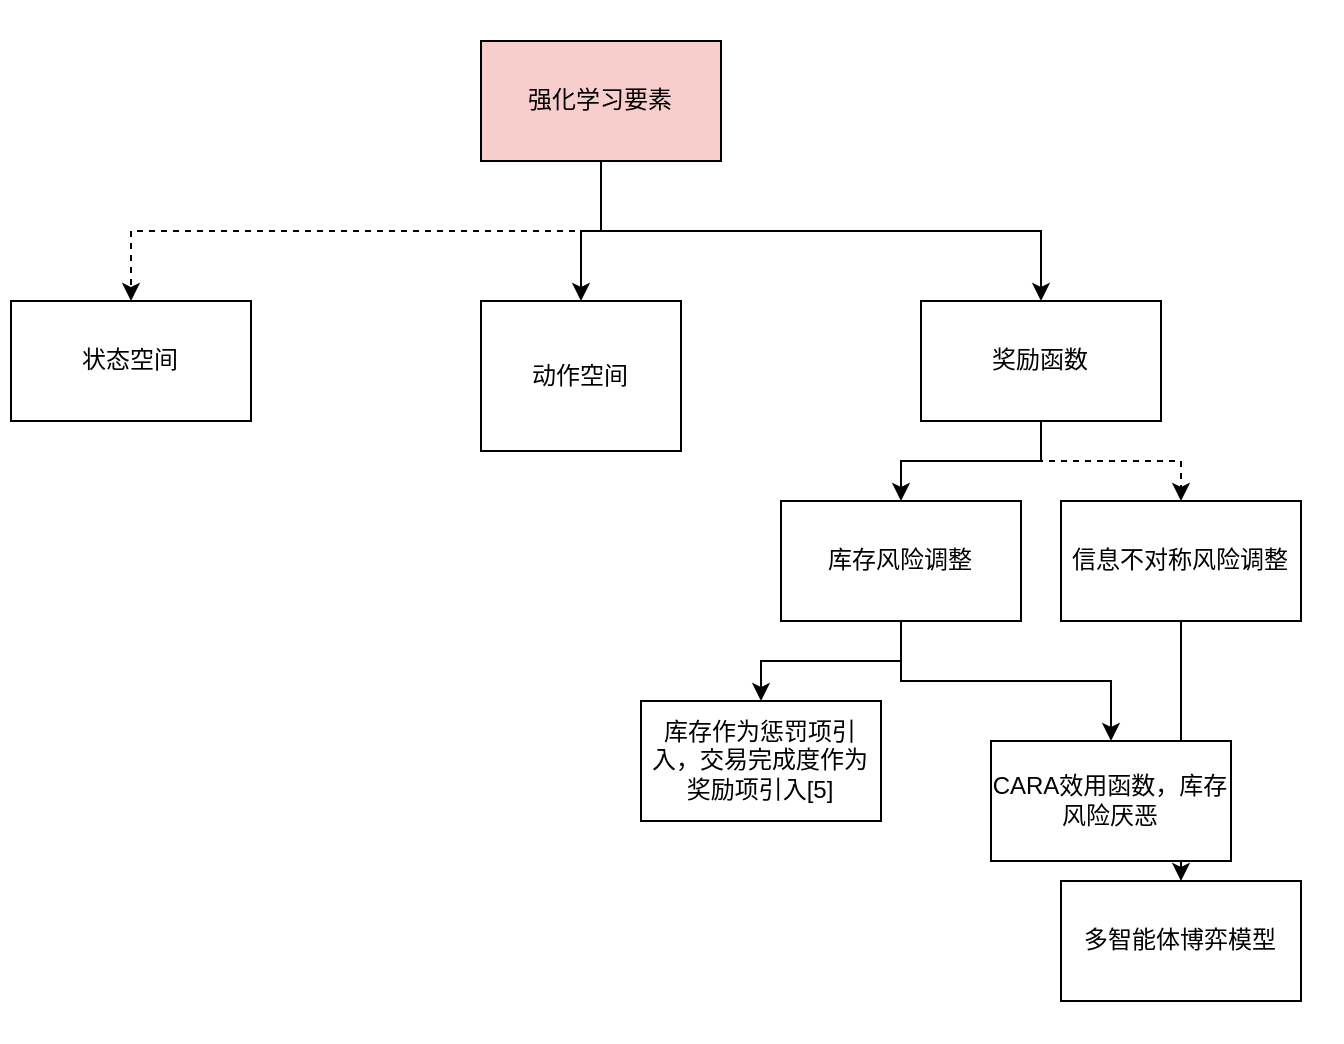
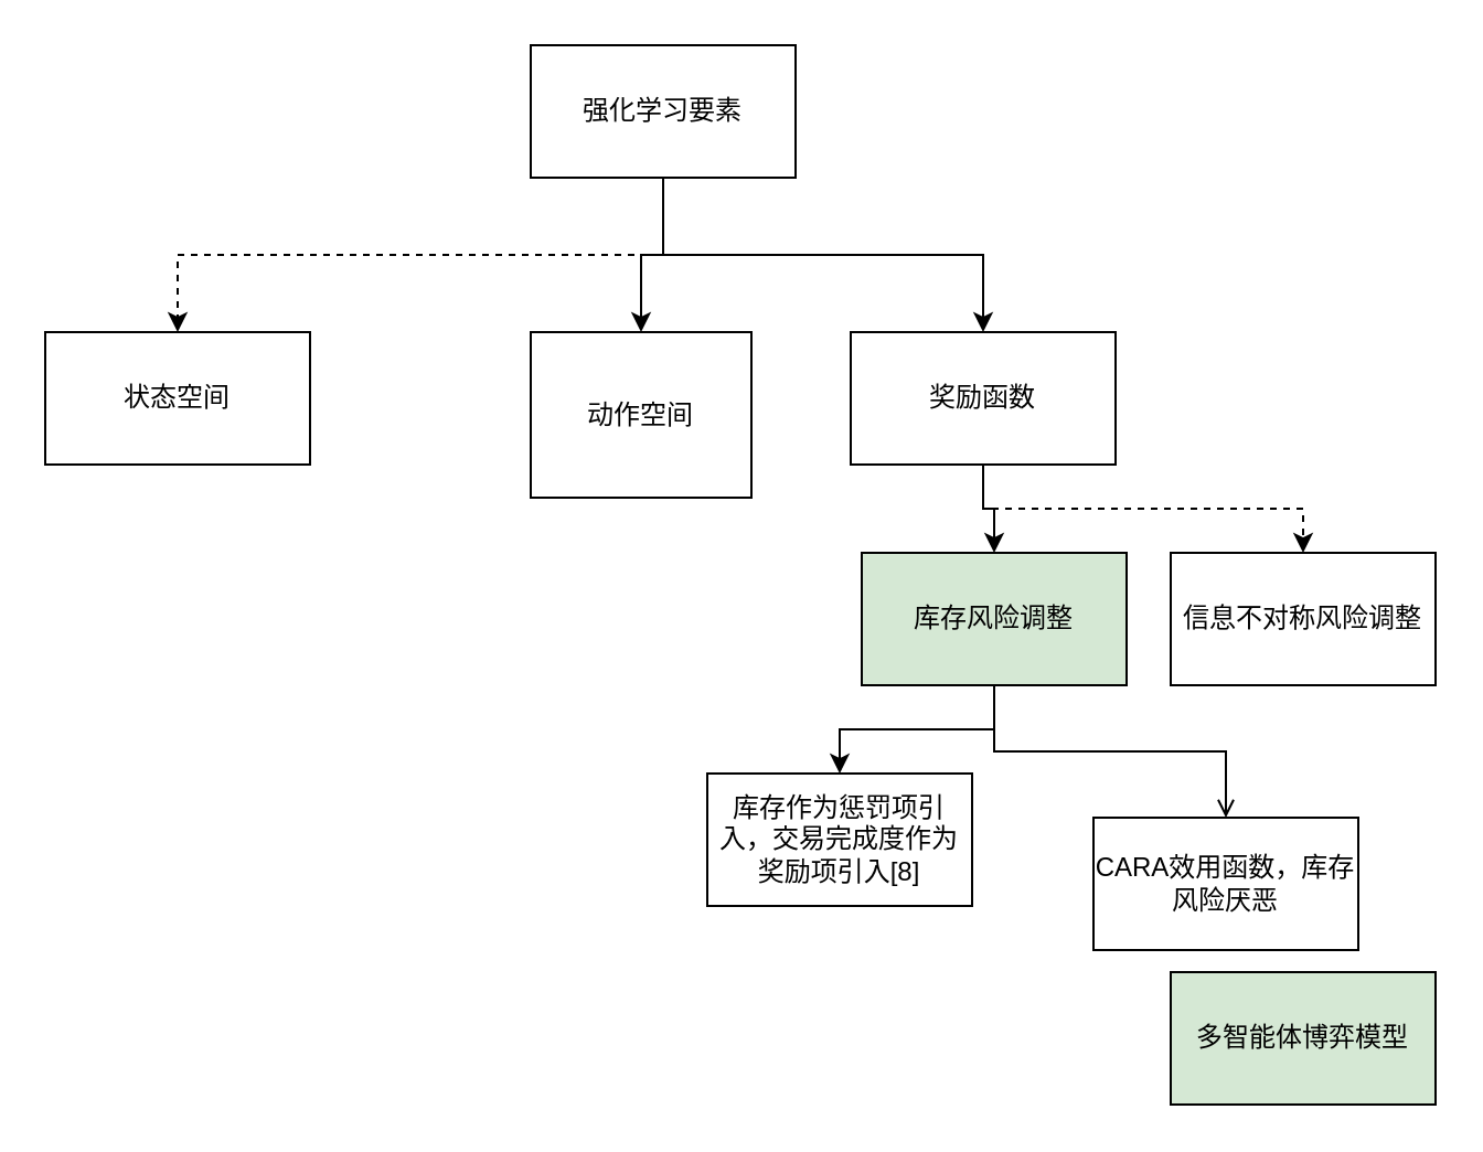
  <mxCell id="0" />
  <mxCell id="1" parent="0" />
  <mxCell id="2" style="edgeStyle=orthogonalEdgeStyle;rounded=0;orthogonalLoop=1;jettySize=auto;html=1;exitX=0.5;exitY=1;exitDx=0;exitDy=0;entryX=0.5;entryY=0;entryDx=0;entryDy=0;dashed=1;" parent="1" source="5" target="6" edge="1"><mxGeometry relative="1" as="geometry" /></mxCell>
  <mxCell id="3" style="edgeStyle=orthogonalEdgeStyle;rounded=0;orthogonalLoop=1;jettySize=auto;html=1;exitX=0.5;exitY=1;exitDx=0;exitDy=0;" parent="1" source="5" target="9" edge="1"><mxGeometry relative="1" as="geometry" /></mxCell>
  <mxCell id="4" style="edgeStyle=orthogonalEdgeStyle;rounded=0;orthogonalLoop=1;jettySize=auto;html=1;exitX=0.5;exitY=1;exitDx=0;exitDy=0;entryX=0.5;entryY=0;entryDx=0;entryDy=0;" edge="1" parent="1" source="5" target="10"><mxGeometry relative="1" as="geometry" /></mxCell>
- <mxCell id="5" value="强化学习要素" style="rounded=0;whiteSpace=wrap;html=1;fillColor=#f8cecc;" parent="1" vertex="1"><mxGeometry x="240" y="20" width="120" height="60" as="geometry" /></mxCell>
- <mxCell id="6" value="状态空间" style="rounded=0;whiteSpace=wrap;html=1;" parent="1" vertex="1"><mxGeometry x="5" y="150" width="120" height="60" as="geometry" /></mxCell>
+ <mxCell id="5" value="强化学习要素" style="rounded=0;whiteSpace=wrap;html=1;" parent="1" vertex="1"><mxGeometry x="240" y="20" width="120" height="60" as="geometry" /></mxCell>
+ <mxCell id="6" value="状态空间" style="rounded=0;whiteSpace=wrap;html=1;" parent="1" vertex="1"><mxGeometry x="20" y="150" width="120" height="60" as="geometry" /></mxCell>
  <mxCell id="7" style="edgeStyle=orthogonalEdgeStyle;rounded=0;orthogonalLoop=1;jettySize=auto;html=1;exitX=0.5;exitY=1;exitDx=0;exitDy=0;entryX=0.5;entryY=0;entryDx=0;entryDy=0;" edge="1" parent="1" source="9" target="13"><mxGeometry relative="1" as="geometry" /></mxCell>
  <mxCell id="8" style="edgeStyle=orthogonalEdgeStyle;rounded=0;orthogonalLoop=1;jettySize=auto;html=1;exitX=0.5;exitY=1;exitDx=0;exitDy=0;entryX=0.5;entryY=0;entryDx=0;entryDy=0;dashed=1;" edge="1" parent="1" source="9" target="15"><mxGeometry relative="1" as="geometry" /></mxCell>
- <mxCell id="9" value="奖励函数" style="rounded=0;whiteSpace=wrap;html=1;" parent="1" vertex="1"><mxGeometry x="460" y="150" width="120" height="60" as="geometry" /></mxCell>
+ <mxCell id="9" value="奖励函数" style="rounded=0;whiteSpace=wrap;html=1;" parent="1" vertex="1"><mxGeometry x="385" y="150" width="120" height="60" as="geometry" /></mxCell>
  <mxCell id="10" value="动作空间" style="rounded=0;whiteSpace=wrap;html=1;" vertex="1" parent="1"><mxGeometry x="240" y="150" width="100" height="75" as="geometry" /></mxCell>
  <mxCell id="11" style="edgeStyle=orthogonalEdgeStyle;rounded=0;orthogonalLoop=1;jettySize=auto;html=1;exitX=0.5;exitY=1;exitDx=0;exitDy=0;entryX=0.5;entryY=0;entryDx=0;entryDy=0;" edge="1" parent="1" source="13" target="16"><mxGeometry relative="1" as="geometry" /></mxCell>
- <mxCell id="12" style="edgeStyle=orthogonalEdgeStyle;rounded=0;orthogonalLoop=1;jettySize=auto;html=1;exitX=0.5;exitY=1;exitDx=0;exitDy=0;entryX=0.5;entryY=0;entryDx=0;entryDy=0;" edge="1" parent="1" source="13" target="17"><mxGeometry relative="1" as="geometry" /></mxCell>
- <mxCell id="13" value="库存风险调整" style="rounded=0;whiteSpace=wrap;html=1;" vertex="1" parent="1"><mxGeometry x="390" y="250" width="120" height="60" as="geometry" /></mxCell>
- <mxCell id="14" style="edgeStyle=orthogonalEdgeStyle;rounded=0;orthogonalLoop=1;jettySize=auto;html=1;exitX=0.5;exitY=1;exitDx=0;exitDy=0;" edge="1" parent="1" source="15" target="18"><mxGeometry relative="1" as="geometry" /></mxCell>
+ <mxCell id="12" style="edgeStyle=orthogonalEdgeStyle;rounded=0;orthogonalLoop=1;jettySize=auto;html=1;exitX=0.5;exitY=1;exitDx=0;exitDy=0;entryX=0.5;entryY=0;entryDx=0;entryDy=0;endArrow=open;" edge="1" parent="1" source="13" target="17"><mxGeometry relative="1" as="geometry" /></mxCell>
+ <mxCell id="13" value="库存风险调整" style="rounded=0;whiteSpace=wrap;html=1;fillColor=#d5e8d4;" vertex="1" parent="1"><mxGeometry x="390" y="250" width="120" height="60" as="geometry" /></mxCell>
  <mxCell id="15" value="信息不对称风险调整" style="rounded=0;whiteSpace=wrap;html=1;" vertex="1" parent="1"><mxGeometry x="530" y="250" width="120" height="60" as="geometry" /></mxCell>
- <mxCell id="16" value="库存作为惩罚项引入，交易完成度作为奖励项引入[5]" style="rounded=0;whiteSpace=wrap;html=1;" vertex="1" parent="1"><mxGeometry x="320" y="350" width="120" height="60" as="geometry" /></mxCell>
+ <mxCell id="16" value="库存作为惩罚项引入，交易完成度作为奖励项引入[8]" style="rounded=0;whiteSpace=wrap;html=1;" vertex="1" parent="1"><mxGeometry x="320" y="350" width="120" height="60" as="geometry" /></mxCell>
  <mxCell id="17" value="CARA效用函数，库存风险厌恶" style="rounded=0;whiteSpace=wrap;html=1;" vertex="1" parent="1"><mxGeometry x="495" y="370" width="120" height="60" as="geometry" /></mxCell>
- <mxCell id="18" value="多智能体博弈模型" style="rounded=0;whiteSpace=wrap;html=1;" vertex="1" parent="1"><mxGeometry x="530" y="440" width="120" height="60" as="geometry" /></mxCell>
+ <mxCell id="18" value="多智能体博弈模型" style="rounded=0;whiteSpace=wrap;html=1;fillColor=#d5e8d4;" vertex="1" parent="1"><mxGeometry x="530" y="440" width="120" height="60" as="geometry" /></mxCell>
